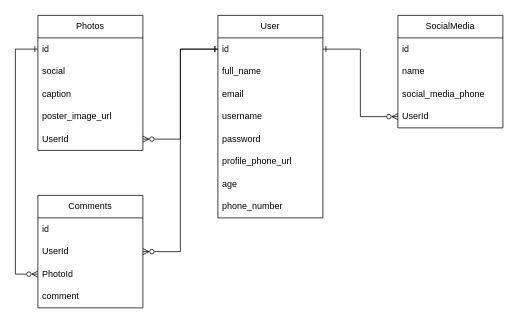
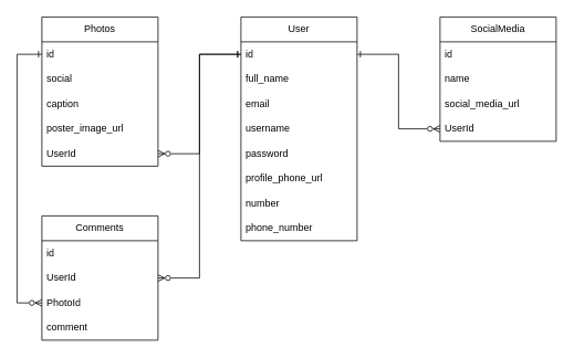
  <mxCell id="0" />
  <mxCell id="1" parent="0" />
  <mxCell id="2" value="User" style="swimlane;fontStyle=0;childLayout=stackLayout;horizontal=1;startSize=30;horizontalStack=0;resizeParent=1;resizeParentMax=0;resizeLast=0;collapsible=1;marginBottom=0;whiteSpace=wrap;html=1;" parent="1" vertex="1"><mxGeometry x="290" y="20" width="140" height="270" as="geometry" /></mxCell>
  <mxCell id="3" value="id" style="text;strokeColor=none;fillColor=none;align=left;verticalAlign=middle;spacingLeft=4;spacingRight=4;overflow=hidden;points=[[0,0.5],[1,0.5]];portConstraint=eastwest;rotatable=0;whiteSpace=wrap;html=1;" parent="2" vertex="1"><mxGeometry y="30" width="140" height="30" as="geometry" /></mxCell>
  <mxCell id="4" value="full_name" style="text;strokeColor=none;fillColor=none;align=left;verticalAlign=middle;spacingLeft=4;spacingRight=4;overflow=hidden;points=[[0,0.5],[1,0.5]];portConstraint=eastwest;rotatable=0;whiteSpace=wrap;html=1;" parent="2" vertex="1"><mxGeometry y="60" width="140" height="30" as="geometry" /></mxCell>
  <mxCell id="5" value="email" style="text;strokeColor=none;fillColor=none;align=left;verticalAlign=middle;spacingLeft=4;spacingRight=4;overflow=hidden;points=[[0,0.5],[1,0.5]];portConstraint=eastwest;rotatable=0;whiteSpace=wrap;html=1;" parent="2" vertex="1"><mxGeometry y="90" width="140" height="30" as="geometry" /></mxCell>
  <mxCell id="6" value="username" style="text;strokeColor=none;fillColor=none;align=left;verticalAlign=middle;spacingLeft=4;spacingRight=4;overflow=hidden;points=[[0,0.5],[1,0.5]];portConstraint=eastwest;rotatable=0;whiteSpace=wrap;html=1;" parent="2" vertex="1"><mxGeometry y="120" width="140" height="30" as="geometry" /></mxCell>
  <mxCell id="7" value="password" style="text;strokeColor=none;fillColor=none;align=left;verticalAlign=middle;spacingLeft=4;spacingRight=4;overflow=hidden;points=[[0,0.5],[1,0.5]];portConstraint=eastwest;rotatable=0;whiteSpace=wrap;html=1;" parent="2" vertex="1"><mxGeometry y="150" width="140" height="30" as="geometry" /></mxCell>
  <mxCell id="8" value="profile_phone_url" style="text;strokeColor=none;fillColor=none;align=left;verticalAlign=middle;spacingLeft=4;spacingRight=4;overflow=hidden;points=[[0,0.5],[1,0.5]];portConstraint=eastwest;rotatable=0;whiteSpace=wrap;html=1;" parent="2" vertex="1"><mxGeometry y="180" width="140" height="30" as="geometry" /></mxCell>
- <mxCell id="9" value="age" style="text;strokeColor=none;fillColor=none;align=left;verticalAlign=middle;spacingLeft=4;spacingRight=4;overflow=hidden;points=[[0,0.5],[1,0.5]];portConstraint=eastwest;rotatable=0;whiteSpace=wrap;html=1;" parent="2" vertex="1"><mxGeometry y="210" width="140" height="30" as="geometry" /></mxCell>
+ <mxCell id="9" value="number" style="text;strokeColor=none;fillColor=none;align=left;verticalAlign=middle;spacingLeft=4;spacingRight=4;overflow=hidden;points=[[0,0.5],[1,0.5]];portConstraint=eastwest;rotatable=0;whiteSpace=wrap;html=1;" parent="2" vertex="1"><mxGeometry y="210" width="140" height="30" as="geometry" /></mxCell>
  <mxCell id="10" value="phone_number" style="text;strokeColor=none;fillColor=none;align=left;verticalAlign=middle;spacingLeft=4;spacingRight=4;overflow=hidden;points=[[0,0.5],[1,0.5]];portConstraint=eastwest;rotatable=0;whiteSpace=wrap;html=1;" parent="2" vertex="1"><mxGeometry y="240" width="140" height="30" as="geometry" /></mxCell>
  <mxCell id="11" value="Photos" style="swimlane;fontStyle=0;childLayout=stackLayout;horizontal=1;startSize=30;horizontalStack=0;resizeParent=1;resizeParentMax=0;resizeLast=0;collapsible=1;marginBottom=0;whiteSpace=wrap;html=1;" parent="1" vertex="1"><mxGeometry x="50" y="20" width="140" height="180" as="geometry" /></mxCell>
  <mxCell id="12" value="id" style="text;strokeColor=none;fillColor=none;align=left;verticalAlign=middle;spacingLeft=4;spacingRight=4;overflow=hidden;points=[[0,0.5],[1,0.5]];portConstraint=eastwest;rotatable=0;whiteSpace=wrap;html=1;" parent="11" vertex="1"><mxGeometry y="30" width="140" height="30" as="geometry" /></mxCell>
  <mxCell id="13" value="social" style="text;strokeColor=none;fillColor=none;align=left;verticalAlign=middle;spacingLeft=4;spacingRight=4;overflow=hidden;points=[[0,0.5],[1,0.5]];portConstraint=eastwest;rotatable=0;whiteSpace=wrap;html=1;" parent="11" vertex="1"><mxGeometry y="60" width="140" height="30" as="geometry" /></mxCell>
  <mxCell id="14" value="caption" style="text;strokeColor=none;fillColor=none;align=left;verticalAlign=middle;spacingLeft=4;spacingRight=4;overflow=hidden;points=[[0,0.5],[1,0.5]];portConstraint=eastwest;rotatable=0;whiteSpace=wrap;html=1;" parent="11" vertex="1"><mxGeometry y="90" width="140" height="30" as="geometry" /></mxCell>
  <mxCell id="15" value="poster_image_url" style="text;strokeColor=none;fillColor=none;align=left;verticalAlign=middle;spacingLeft=4;spacingRight=4;overflow=hidden;points=[[0,0.5],[1,0.5]];portConstraint=eastwest;rotatable=0;whiteSpace=wrap;html=1;" parent="11" vertex="1"><mxGeometry y="120" width="140" height="30" as="geometry" /></mxCell>
  <mxCell id="16" value="UserId" style="text;strokeColor=none;fillColor=none;align=left;verticalAlign=middle;spacingLeft=4;spacingRight=4;overflow=hidden;points=[[0,0.5],[1,0.5]];portConstraint=eastwest;rotatable=0;whiteSpace=wrap;html=1;" parent="11" vertex="1"><mxGeometry y="150" width="140" height="30" as="geometry" /></mxCell>
  <mxCell id="17" value="Comments" style="swimlane;fontStyle=0;childLayout=stackLayout;horizontal=1;startSize=30;horizontalStack=0;resizeParent=1;resizeParentMax=0;resizeLast=0;collapsible=1;marginBottom=0;whiteSpace=wrap;html=1;" parent="1" vertex="1"><mxGeometry x="50" y="260" width="140" height="150" as="geometry" /></mxCell>
  <mxCell id="18" value="id" style="text;strokeColor=none;fillColor=none;align=left;verticalAlign=middle;spacingLeft=4;spacingRight=4;overflow=hidden;points=[[0,0.5],[1,0.5]];portConstraint=eastwest;rotatable=0;whiteSpace=wrap;html=1;" parent="17" vertex="1"><mxGeometry y="30" width="140" height="30" as="geometry" /></mxCell>
  <mxCell id="19" value="UserId" style="text;strokeColor=none;fillColor=none;align=left;verticalAlign=middle;spacingLeft=4;spacingRight=4;overflow=hidden;points=[[0,0.5],[1,0.5]];portConstraint=eastwest;rotatable=0;whiteSpace=wrap;html=1;" parent="17" vertex="1"><mxGeometry y="60" width="140" height="30" as="geometry" /></mxCell>
  <mxCell id="20" value="PhotoId" style="text;strokeColor=none;fillColor=none;align=left;verticalAlign=middle;spacingLeft=4;spacingRight=4;overflow=hidden;points=[[0,0.5],[1,0.5]];portConstraint=eastwest;rotatable=0;whiteSpace=wrap;html=1;" parent="17" vertex="1"><mxGeometry y="90" width="140" height="30" as="geometry" /></mxCell>
  <mxCell id="21" value="comment" style="text;strokeColor=none;fillColor=none;align=left;verticalAlign=middle;spacingLeft=4;spacingRight=4;overflow=hidden;points=[[0,0.5],[1,0.5]];portConstraint=eastwest;rotatable=0;whiteSpace=wrap;html=1;" parent="17" vertex="1"><mxGeometry y="120" width="140" height="30" as="geometry" /></mxCell>
  <mxCell id="22" value="SocialMedia" style="swimlane;fontStyle=0;childLayout=stackLayout;horizontal=1;startSize=30;horizontalStack=0;resizeParent=1;resizeParentMax=0;resizeLast=0;collapsible=1;marginBottom=0;whiteSpace=wrap;html=1;" parent="1" vertex="1"><mxGeometry x="530" y="20" width="140" height="150" as="geometry" /></mxCell>
  <mxCell id="23" value="id" style="text;strokeColor=none;fillColor=none;align=left;verticalAlign=middle;spacingLeft=4;spacingRight=4;overflow=hidden;points=[[0,0.5],[1,0.5]];portConstraint=eastwest;rotatable=0;whiteSpace=wrap;html=1;" parent="22" vertex="1"><mxGeometry y="30" width="140" height="30" as="geometry" /></mxCell>
  <mxCell id="24" value="name" style="text;strokeColor=none;fillColor=none;align=left;verticalAlign=middle;spacingLeft=4;spacingRight=4;overflow=hidden;points=[[0,0.5],[1,0.5]];portConstraint=eastwest;rotatable=0;whiteSpace=wrap;html=1;" parent="22" vertex="1"><mxGeometry y="60" width="140" height="30" as="geometry" /></mxCell>
- <mxCell id="25" value="social_media_phone" style="text;strokeColor=none;fillColor=none;align=left;verticalAlign=middle;spacingLeft=4;spacingRight=4;overflow=hidden;points=[[0,0.5],[1,0.5]];portConstraint=eastwest;rotatable=0;whiteSpace=wrap;html=1;" parent="22" vertex="1"><mxGeometry y="90" width="140" height="30" as="geometry" /></mxCell>
+ <mxCell id="25" value="social_media_url" style="text;strokeColor=none;fillColor=none;align=left;verticalAlign=middle;spacingLeft=4;spacingRight=4;overflow=hidden;points=[[0,0.5],[1,0.5]];portConstraint=eastwest;rotatable=0;whiteSpace=wrap;html=1;" parent="22" vertex="1"><mxGeometry y="90" width="140" height="30" as="geometry" /></mxCell>
  <mxCell id="26" value="UserId" style="text;strokeColor=none;fillColor=none;align=left;verticalAlign=middle;spacingLeft=4;spacingRight=4;overflow=hidden;points=[[0,0.5],[1,0.5]];portConstraint=eastwest;rotatable=0;whiteSpace=wrap;html=1;" parent="22" vertex="1"><mxGeometry y="120" width="140" height="30" as="geometry" /></mxCell>
  <mxCell id="27" style="edgeStyle=orthogonalEdgeStyle;rounded=0;orthogonalLoop=1;jettySize=auto;html=1;entryX=1;entryY=0.5;entryDx=0;entryDy=0;startArrow=ERone;startFill=0;endArrow=ERzeroToMany;endFill=0;" parent="1" source="3" target="16" edge="1"><mxGeometry relative="1" as="geometry" /></mxCell>
  <mxCell id="28" style="edgeStyle=orthogonalEdgeStyle;rounded=0;orthogonalLoop=1;jettySize=auto;html=1;entryX=1;entryY=0.5;entryDx=0;entryDy=0;startArrow=ERone;startFill=0;endArrow=ERzeroToMany;endFill=0;" parent="1" source="3" target="19" edge="1"><mxGeometry relative="1" as="geometry" /></mxCell>
  <mxCell id="29" style="edgeStyle=orthogonalEdgeStyle;rounded=0;orthogonalLoop=1;jettySize=auto;html=1;startArrow=ERone;startFill=0;endArrow=ERzeroToMany;endFill=0;" parent="1" source="3" target="26" edge="1"><mxGeometry relative="1" as="geometry" /></mxCell>
  <mxCell id="30" style="edgeStyle=orthogonalEdgeStyle;rounded=0;orthogonalLoop=1;jettySize=auto;html=1;entryX=0;entryY=0.5;entryDx=0;entryDy=0;startArrow=ERone;startFill=0;endArrow=ERzeroToMany;endFill=0;" parent="1" source="12" target="20" edge="1"><mxGeometry relative="1" as="geometry"><Array as="points"><mxPoint x="20" y="65" /><mxPoint x="20" y="365" /></Array></mxGeometry></mxCell>
